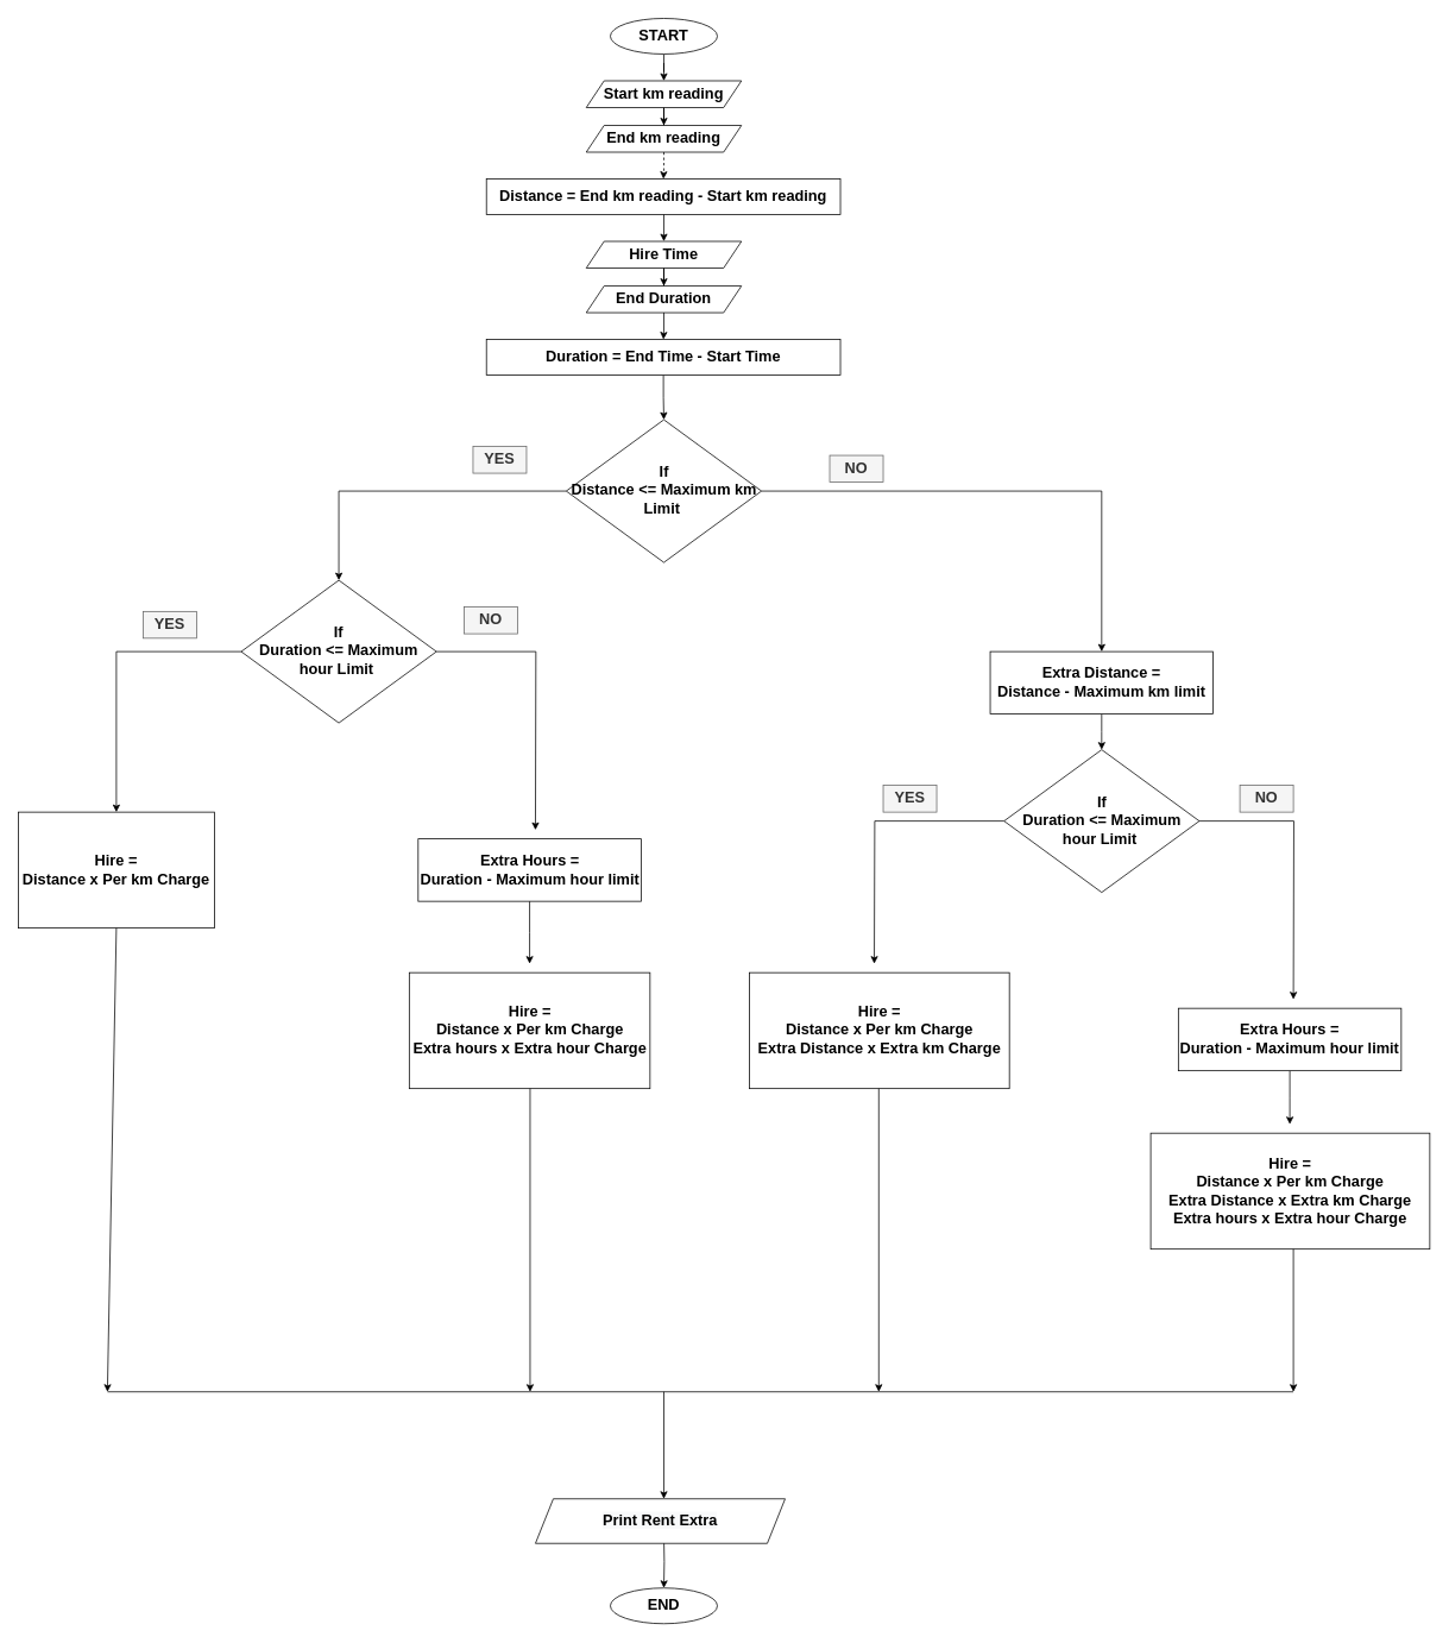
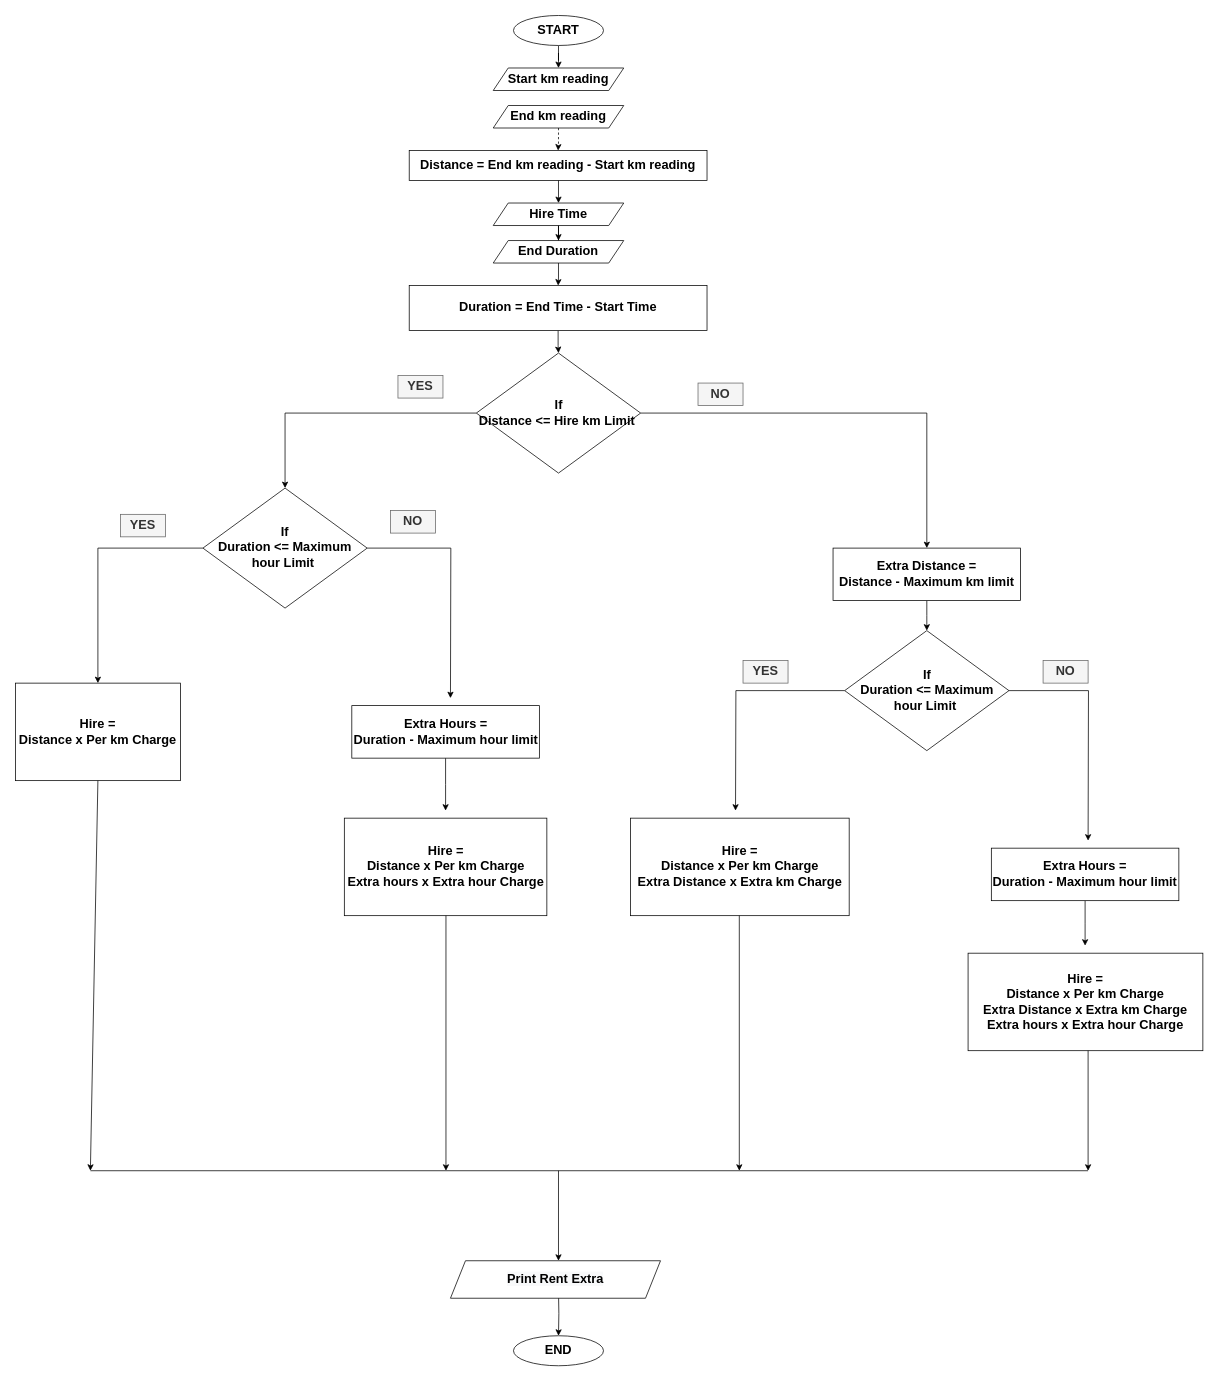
  <mxCell id="0" />
  <mxCell id="1" parent="0" />
  <mxCell id="2" style="edgeStyle=orthogonalEdgeStyle;rounded=0;orthogonalLoop=1;jettySize=auto;html=1;entryX=0.5;entryY=0;entryDx=0;entryDy=0;fontSize=17;" parent="1" source="3" target="5" edge="1"><mxGeometry relative="1" as="geometry" /></mxCell>
  <mxCell id="3" value="START" style="ellipse;whiteSpace=wrap;html=1;fontStyle=1;fontSize=17;" parent="1" vertex="1"><mxGeometry x="684" y="20" width="120" height="40" as="geometry" /></mxCell>
- <mxCell id="4" style="edgeStyle=orthogonalEdgeStyle;rounded=0;orthogonalLoop=1;jettySize=auto;html=1;entryX=0.5;entryY=0;entryDx=0;entryDy=0;fontSize=17;" parent="1" source="5" target="7" edge="1"><mxGeometry relative="1" as="geometry" /></mxCell>
  <mxCell id="5" value="Start km reading" style="shape=parallelogram;perimeter=parallelogramPerimeter;whiteSpace=wrap;html=1;fixedSize=1;fontStyle=1;fontSize=17;" parent="1" vertex="1"><mxGeometry x="657" y="90" width="174" height="30" as="geometry" /></mxCell>
  <mxCell id="6" style="edgeStyle=orthogonalEdgeStyle;rounded=0;orthogonalLoop=1;jettySize=auto;html=1;entryX=0.5;entryY=0;entryDx=0;entryDy=0;fontSize=17;dashed=1;" parent="1" source="7" target="8" edge="1"><mxGeometry relative="1" as="geometry" /></mxCell>
  <mxCell id="7" value="End km reading" style="shape=parallelogram;perimeter=parallelogramPerimeter;whiteSpace=wrap;html=1;fixedSize=1;fontStyle=1;fontSize=17;" parent="1" vertex="1"><mxGeometry x="657" y="140" width="174" height="30" as="geometry" /></mxCell>
  <mxCell id="8" value="Distance = End km reading - Start km reading" style="rounded=0;whiteSpace=wrap;html=1;fontStyle=1;fontSize=17;" parent="1" vertex="1"><mxGeometry x="545" y="200" width="397" height="40" as="geometry" /></mxCell>
  <mxCell id="9" value="NO" style="text;html=1;align=center;verticalAlign=middle;whiteSpace=wrap;rounded=0;fontSize=17;fontStyle=1;labelBorderColor=none;fillColor=#f5f5f5;fontColor=#333333;strokeColor=#666666;" parent="1" vertex="1"><mxGeometry x="930" y="510" width="60" height="30" as="geometry" /></mxCell>
  <mxCell id="10" value="YES" style="text;html=1;align=center;verticalAlign=middle;whiteSpace=wrap;rounded=0;fontSize=17;fontStyle=1;labelBorderColor=none;fillColor=#f5f5f5;fontColor=#333333;strokeColor=#666666;" parent="1" vertex="1"><mxGeometry x="530" y="500" width="60" height="30" as="geometry" /></mxCell>
  <mxCell id="11" style="edgeStyle=orthogonalEdgeStyle;rounded=0;orthogonalLoop=1;jettySize=auto;html=1;entryX=0.5;entryY=0;entryDx=0;entryDy=0;fontSize=17;" parent="1" target="13" edge="1"><mxGeometry relative="1" as="geometry"><mxPoint x="744" y="240" as="sourcePoint" /></mxGeometry></mxCell>
  <mxCell id="12" style="edgeStyle=orthogonalEdgeStyle;rounded=0;orthogonalLoop=1;jettySize=auto;html=1;entryX=0.5;entryY=0;entryDx=0;entryDy=0;fontSize=17;" parent="1" source="13" target="15" edge="1"><mxGeometry relative="1" as="geometry" /></mxCell>
  <mxCell id="13" value="Hire Time" style="shape=parallelogram;perimeter=parallelogramPerimeter;whiteSpace=wrap;html=1;fixedSize=1;fontStyle=1;fontSize=17;" parent="1" vertex="1"><mxGeometry x="657" y="270" width="174" height="30" as="geometry" /></mxCell>
  <mxCell id="14" style="edgeStyle=orthogonalEdgeStyle;rounded=0;orthogonalLoop=1;jettySize=auto;html=1;entryX=0.5;entryY=0;entryDx=0;entryDy=0;fontSize=17;" parent="1" source="15" target="17" edge="1"><mxGeometry relative="1" as="geometry" /></mxCell>
  <mxCell id="15" value="End Duration" style="shape=parallelogram;perimeter=parallelogramPerimeter;whiteSpace=wrap;html=1;fixedSize=1;fontStyle=1;fontSize=17;" parent="1" vertex="1"><mxGeometry x="657" y="320" width="174" height="30" as="geometry" /></mxCell>
  <mxCell id="16" style="edgeStyle=orthogonalEdgeStyle;rounded=0;orthogonalLoop=1;jettySize=auto;html=1;entryX=0.5;entryY=0;entryDx=0;entryDy=0;fontSize=17;" parent="1" source="17" target="20" edge="1"><mxGeometry relative="1" as="geometry" /></mxCell>
- <mxCell id="17" value="Duration = End Time - Start Time" style="rounded=0;whiteSpace=wrap;html=1;fontStyle=1;fontSize=17;" parent="1" vertex="1"><mxGeometry x="545" y="380" width="397" height="40" as="geometry" /></mxCell>
+ <mxCell id="17" value="Duration = End Time - Start Time" style="rounded=0;whiteSpace=wrap;html=1;fontStyle=1;fontSize=17;" parent="1" vertex="1"><mxGeometry x="545" y="380" width="397" height="60" as="geometry" /></mxCell>
  <mxCell id="18" style="edgeStyle=orthogonalEdgeStyle;rounded=0;orthogonalLoop=1;jettySize=auto;html=1;entryX=0.5;entryY=0;entryDx=0;entryDy=0;fontSize=17;" parent="1" source="20" target="23" edge="1"><mxGeometry relative="1" as="geometry" /></mxCell>
  <mxCell id="19" style="edgeStyle=orthogonalEdgeStyle;rounded=0;orthogonalLoop=1;jettySize=auto;html=1;entryX=0.5;entryY=0;entryDx=0;entryDy=0;fontSize=17;" parent="1" source="20" target="40" edge="1"><mxGeometry relative="1" as="geometry" /></mxCell>
- <mxCell id="20" value="If &lt;br&gt;Distance &amp;lt;= Maximum km Limit&amp;nbsp;" style="rhombus;whiteSpace=wrap;html=1;fontStyle=1;fontSize=17;" parent="1" vertex="1"><mxGeometry x="634.5" y="470" width="219" height="160" as="geometry" /></mxCell>
+ <mxCell id="20" value="If &lt;br&gt;Distance &amp;lt;= Hire km Limit&amp;nbsp;" style="rhombus;whiteSpace=wrap;html=1;fontStyle=1;fontSize=17;" parent="1" vertex="1"><mxGeometry x="634.5" y="470" width="219" height="160" as="geometry" /></mxCell>
  <mxCell id="21" style="edgeStyle=orthogonalEdgeStyle;rounded=0;orthogonalLoop=1;jettySize=auto;html=1;entryX=0.5;entryY=0;entryDx=0;entryDy=0;fontSize=17;" parent="1" source="23" target="26" edge="1"><mxGeometry relative="1" as="geometry" /></mxCell>
  <mxCell id="22" style="edgeStyle=orthogonalEdgeStyle;rounded=0;orthogonalLoop=1;jettySize=auto;html=1;fontSize=17;" parent="1" source="23" edge="1"><mxGeometry relative="1" as="geometry"><mxPoint x="600" y="930" as="targetPoint" /></mxGeometry></mxCell>
  <mxCell id="23" value="If &lt;br&gt;Duration &amp;lt;= Maximum hour Limit&amp;nbsp;" style="rhombus;whiteSpace=wrap;html=1;fontStyle=1;fontSize=17;" parent="1" vertex="1"><mxGeometry x="270" y="650" width="219" height="160" as="geometry" /></mxCell>
  <mxCell id="24" value="YES" style="text;html=1;align=center;verticalAlign=middle;whiteSpace=wrap;rounded=0;fontSize=17;fontStyle=1;labelBorderColor=none;fillColor=#f5f5f5;fontColor=#333333;strokeColor=#666666;" parent="1" vertex="1"><mxGeometry x="160" y="685" width="60" height="30" as="geometry" /></mxCell>
  <mxCell id="25" value="NO" style="text;html=1;align=center;verticalAlign=middle;whiteSpace=wrap;rounded=0;fontSize=17;fontStyle=1;labelBorderColor=none;fillColor=#f5f5f5;fontColor=#333333;strokeColor=#666666;" parent="1" vertex="1"><mxGeometry x="520" y="680" width="60" height="30" as="geometry" /></mxCell>
  <mxCell id="26" value="Hire = &lt;br&gt;Distance x Per km Charge" style="rounded=0;whiteSpace=wrap;html=1;fontStyle=1;fontSize=17;" parent="1" vertex="1"><mxGeometry x="20" y="910" width="220" height="130" as="geometry" /></mxCell>
  <mxCell id="27" value="Hire = &lt;br&gt;Distance x Per km Charge&lt;br&gt;Extra hours x Extra hour Charge" style="rounded=0;whiteSpace=wrap;html=1;fontStyle=1;fontSize=17;" parent="1" vertex="1"><mxGeometry x="458.5" y="1090" width="270" height="130" as="geometry" /></mxCell>
  <mxCell id="28" style="edgeStyle=orthogonalEdgeStyle;rounded=0;orthogonalLoop=1;jettySize=auto;html=1;fontSize=17;" parent="1" source="29" edge="1"><mxGeometry relative="1" as="geometry"><mxPoint x="593.5" y="1080" as="targetPoint" /></mxGeometry></mxCell>
  <mxCell id="29" value="Extra Hours = &lt;br&gt;Duration - Maximum hour limit" style="rounded=0;whiteSpace=wrap;html=1;fontStyle=1;fontSize=17;" parent="1" vertex="1"><mxGeometry x="468.5" y="940" width="250" height="70" as="geometry" /></mxCell>
  <mxCell id="30" style="edgeStyle=orthogonalEdgeStyle;rounded=0;orthogonalLoop=1;jettySize=auto;html=1;fontSize=17;" parent="1" source="32" edge="1"><mxGeometry relative="1" as="geometry"><mxPoint x="980" y="1080" as="targetPoint" /></mxGeometry></mxCell>
  <mxCell id="31" style="edgeStyle=orthogonalEdgeStyle;rounded=0;orthogonalLoop=1;jettySize=auto;html=1;fontSize=17;" parent="1" source="32" edge="1"><mxGeometry relative="1" as="geometry"><mxPoint x="1450" y="1120" as="targetPoint" /></mxGeometry></mxCell>
  <mxCell id="32" value="If &lt;br&gt;Duration &amp;lt;= Maximum hour Limit&amp;nbsp;" style="rhombus;whiteSpace=wrap;html=1;fontStyle=1;fontSize=17;" parent="1" vertex="1"><mxGeometry x="1125.5" y="840" width="219" height="160" as="geometry" /></mxCell>
  <mxCell id="33" value="YES" style="text;html=1;align=center;verticalAlign=middle;whiteSpace=wrap;rounded=0;fontSize=17;fontStyle=1;labelBorderColor=none;fillColor=#f5f5f5;fontColor=#333333;strokeColor=#666666;" parent="1" vertex="1"><mxGeometry x="990" y="880" width="60" height="30" as="geometry" /></mxCell>
  <mxCell id="34" value="NO" style="text;html=1;align=center;verticalAlign=middle;whiteSpace=wrap;rounded=0;fontSize=17;fontStyle=1;labelBorderColor=none;fillColor=#f5f5f5;fontColor=#333333;strokeColor=#666666;" parent="1" vertex="1"><mxGeometry x="1390" y="880" width="60" height="30" as="geometry" /></mxCell>
  <mxCell id="35" value="Hire = &lt;br&gt;Distance x Per km Charge&lt;br&gt;Extra Distance x Extra km Charge" style="rounded=0;whiteSpace=wrap;html=1;fontStyle=1;fontSize=17;" parent="1" vertex="1"><mxGeometry x="840" y="1090" width="291.5" height="130" as="geometry" /></mxCell>
  <mxCell id="36" value="Hire = &lt;br&gt;Distance x Per km Charge&lt;br&gt;Extra Distance x Extra km Charge&lt;br&gt;Extra hours x Extra hour Charge" style="rounded=0;whiteSpace=wrap;html=1;fontStyle=1;fontSize=17;" parent="1" vertex="1"><mxGeometry x="1290" y="1270" width="313" height="130" as="geometry" /></mxCell>
  <mxCell id="37" style="edgeStyle=orthogonalEdgeStyle;rounded=0;orthogonalLoop=1;jettySize=auto;html=1;fontSize=17;" parent="1" source="38" edge="1"><mxGeometry relative="1" as="geometry"><mxPoint x="1446" y="1260" as="targetPoint" /></mxGeometry></mxCell>
  <mxCell id="38" value="Extra Hours = &lt;br&gt;Duration - Maximum hour limit" style="rounded=0;whiteSpace=wrap;html=1;fontStyle=1;fontSize=17;" parent="1" vertex="1"><mxGeometry x="1321" y="1130" width="250" height="70" as="geometry" /></mxCell>
  <mxCell id="39" style="edgeStyle=orthogonalEdgeStyle;rounded=0;orthogonalLoop=1;jettySize=auto;html=1;fontSize=17;" parent="1" source="40" edge="1"><mxGeometry relative="1" as="geometry"><mxPoint x="1235" y="840" as="targetPoint" /></mxGeometry></mxCell>
  <mxCell id="40" value="Extra Distance = &lt;br&gt;Distance - Maximum km limit" style="rounded=0;whiteSpace=wrap;html=1;fontStyle=1;fontSize=17;" parent="1" vertex="1"><mxGeometry x="1110" y="730" width="250" height="70" as="geometry" /></mxCell>
  <mxCell id="41" style="edgeStyle=orthogonalEdgeStyle;rounded=0;orthogonalLoop=1;jettySize=auto;html=1;entryX=0.5;entryY=0;entryDx=0;entryDy=0;fontSize=17;" parent="1" target="48" edge="1"><mxGeometry relative="1" as="geometry"><mxPoint x="744" y="1720" as="sourcePoint" /></mxGeometry></mxCell>
  <mxCell id="42" value="" style="endArrow=classic;html=1;rounded=0;fontSize=17;exitX=0.5;exitY=1;exitDx=0;exitDy=0;" parent="1" source="26" edge="1"><mxGeometry width="50" height="50" relative="1" as="geometry"><mxPoint x="240" y="1300" as="sourcePoint" /><mxPoint x="120" y="1560" as="targetPoint" /></mxGeometry></mxCell>
  <mxCell id="43" value="" style="endArrow=classic;html=1;rounded=0;fontSize=17;exitX=0.5;exitY=1;exitDx=0;exitDy=0;" parent="1" edge="1"><mxGeometry width="50" height="50" relative="1" as="geometry"><mxPoint x="594" y="1220" as="sourcePoint" /><mxPoint x="594" y="1560" as="targetPoint" /></mxGeometry></mxCell>
  <mxCell id="44" value="" style="endArrow=classic;html=1;rounded=0;fontSize=17;exitX=0.5;exitY=1;exitDx=0;exitDy=0;" parent="1" edge="1"><mxGeometry width="50" height="50" relative="1" as="geometry"><mxPoint x="985.04" y="1220" as="sourcePoint" /><mxPoint x="985.04" y="1560" as="targetPoint" /></mxGeometry></mxCell>
  <mxCell id="45" value="" style="endArrow=classic;html=1;rounded=0;fontSize=17;exitX=0.5;exitY=1;exitDx=0;exitDy=0;" parent="1" edge="1"><mxGeometry width="50" height="50" relative="1" as="geometry"><mxPoint x="1450" y="1400" as="sourcePoint" /><mxPoint x="1450" y="1560" as="targetPoint" /></mxGeometry></mxCell>
  <mxCell id="46" value="" style="endArrow=none;html=1;rounded=0;fontSize=17;" parent="1" edge="1"><mxGeometry width="50" height="50" relative="1" as="geometry"><mxPoint x="120" y="1560" as="sourcePoint" /><mxPoint x="1450" y="1560" as="targetPoint" /></mxGeometry></mxCell>
  <mxCell id="47" value="" style="endArrow=classic;html=1;rounded=0;fontSize=17;entryX=0.5;entryY=0;entryDx=0;entryDy=0;" parent="1" edge="1"><mxGeometry width="50" height="50" relative="1" as="geometry"><mxPoint x="744" y="1560" as="sourcePoint" /><mxPoint x="744" y="1680" as="targetPoint" /></mxGeometry></mxCell>
  <mxCell id="48" value="END" style="ellipse;whiteSpace=wrap;html=1;fontStyle=1;fontSize=17;" parent="1" vertex="1"><mxGeometry x="684" y="1780" width="120" height="40" as="geometry" /></mxCell>
  <mxCell id="49" value="&#10;&#10;&lt;span style=&quot;color: rgb(0, 0, 0); font-family: helvetica; font-size: 17px; font-style: normal; font-weight: 700; letter-spacing: normal; text-align: center; text-indent: 0px; text-transform: none; word-spacing: 0px; background-color: rgb(248, 249, 250); display: inline; float: none;&quot;&gt;Print Rent Extra&lt;/span&gt;&#10;&#10;" style="shape=parallelogram;perimeter=parallelogramPerimeter;whiteSpace=wrap;html=1;fixedSize=1;" vertex="1" parent="1"><mxGeometry x="600" y="1680" width="280" height="50" as="geometry" /></mxCell>
